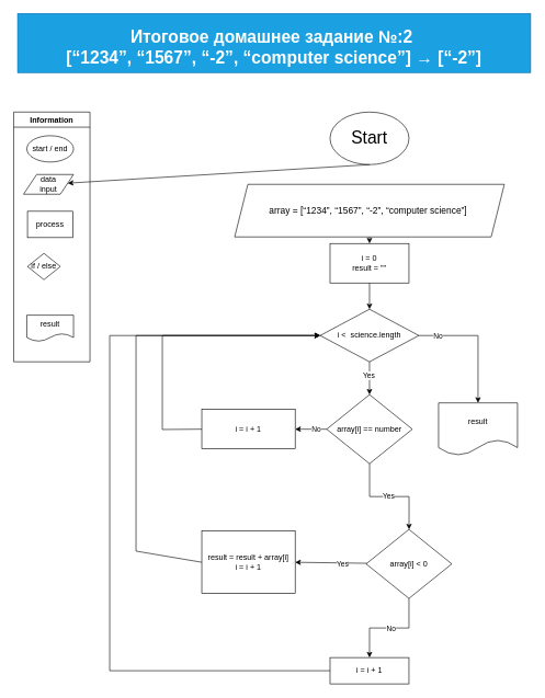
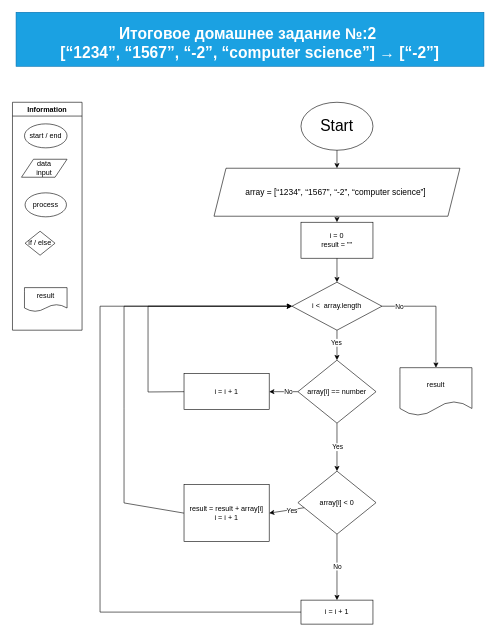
  <mxCell id="0" />
  <mxCell id="1" parent="0" />
  <mxCell id="2" value="Start" style="ellipse;whiteSpace=wrap;html=1;fontSize=26;fontFamily=Helvetica;" parent="1" vertex="1"><mxGeometry x="501" y="170" width="120" height="80" as="geometry" /></mxCell>
- <mxCell id="3" value="" style="endArrow=classic;html=1;rounded=0;exitX=0.5;exitY=1;exitDx=0;exitDy=0;" parent="1" source="2" target="7" edge="1"><mxGeometry width="50" height="50" relative="1" as="geometry"><mxPoint x="571" y="480" as="sourcePoint" /><mxPoint x="561" y="290" as="targetPoint" /></mxGeometry></mxCell>
+ <mxCell id="3" value="" style="endArrow=classic;html=1;rounded=0;exitX=0.5;exitY=1;exitDx=0;exitDy=0;entryX=0.5;entryY=0;entryDx=0;entryDy=0;" parent="1" source="2" target="11" edge="1"><mxGeometry width="50" height="50" relative="1" as="geometry"><mxPoint x="571" y="480" as="sourcePoint" /><mxPoint x="561" y="290" as="targetPoint" /></mxGeometry></mxCell>
  <mxCell id="4" value="&lt;br style=&quot;border-color: var(--border-color);&quot;&gt;Итоговое домашнее задание №:2&amp;nbsp;&lt;br style=&quot;border-color: var(--border-color);&quot;&gt;[“1234”, “1567”, “-2”, “computer science”] → [“-2”]" style="text;html=1;spacing=5;spacingTop=-20;whiteSpace=wrap;overflow=hidden;rounded=0;fillColor=#1ba1e2;strokeColor=#006EAF;fontColor=#ffffff;align=center;fontStyle=1;fontSize=26;" parent="1" vertex="1"><mxGeometry x="26" y="20" width="780" height="90" as="geometry" /></mxCell>
  <mxCell id="5" value="Information" style="swimlane;whiteSpace=wrap;html=1;" parent="1" vertex="1"><mxGeometry x="20" y="170" width="116" height="380" as="geometry"><mxRectangle x="14" y="100" width="140" height="30" as="alternateBounds" /></mxGeometry></mxCell>
  <mxCell id="6" value="start / end" style="ellipse;whiteSpace=wrap;html=1;" parent="5" vertex="1"><mxGeometry x="20" y="36" width="71" height="40" as="geometry" /></mxCell>
  <mxCell id="7" value="data &lt;br&gt;input" style="shape=parallelogram;perimeter=parallelogramPerimeter;whiteSpace=wrap;html=1;fixedSize=1;" parent="5" vertex="1"><mxGeometry x="15" y="95" width="76" height="30" as="geometry" /></mxCell>
- <mxCell id="8" value="process" style="rounded=0;whiteSpace=wrap;html=1;" parent="5" vertex="1"><mxGeometry x="21" y="151" width="69" height="40" as="geometry" /></mxCell>
+ <mxCell id="8" value="process" style="ellipse;whiteSpace=wrap;html=1;" parent="5" vertex="1"><mxGeometry x="21" y="151" width="69" height="40" as="geometry" /></mxCell>
  <mxCell id="9" value="result" style="shape=document;whiteSpace=wrap;html=1;boundedLbl=1;" parent="5" vertex="1"><mxGeometry x="20" y="309" width="71" height="40" as="geometry" /></mxCell>
  <mxCell id="10" value="if / else" style="rhombus;whiteSpace=wrap;html=1;" parent="5" vertex="1"><mxGeometry x="21" y="215" width="50" height="40" as="geometry" /></mxCell>
  <mxCell id="11" value="array =&amp;nbsp;[“1234”, “1567”, “-2”, “computer science”]&amp;nbsp;" style="shape=parallelogram;perimeter=parallelogramPerimeter;whiteSpace=wrap;html=1;fixedSize=1;fontSize=14;" parent="1" vertex="1"><mxGeometry x="356" y="280" width="410" height="80" as="geometry" /></mxCell>
  <mxCell id="12" value="" style="endArrow=classic;html=1;rounded=0;exitX=0.5;exitY=1;exitDx=0;exitDy=0;entryX=0.5;entryY=0;entryDx=0;entryDy=0;" parent="1" source="11" target="13" edge="1"><mxGeometry width="50" height="50" relative="1" as="geometry"><mxPoint x="561" y="350" as="sourcePoint" /><mxPoint x="561" y="570" as="targetPoint" /></mxGeometry></mxCell>
  <mxCell id="13" value="i = 0&lt;br&gt;result = &quot;&quot;" style="rounded=0;whiteSpace=wrap;html=1;" parent="1" vertex="1"><mxGeometry x="501" y="370" width="120" height="60" as="geometry" /></mxCell>
  <mxCell id="14" value="" style="endArrow=classic;html=1;rounded=0;exitX=0.5;exitY=1;exitDx=0;exitDy=0;entryX=0.5;entryY=0;entryDx=0;entryDy=0;" parent="1" source="13" target="15" edge="1"><mxGeometry width="50" height="50" relative="1" as="geometry"><mxPoint x="561" y="460" as="sourcePoint" /><mxPoint x="561" y="570" as="targetPoint" /></mxGeometry></mxCell>
- <mxCell id="15" value="i &amp;lt;&amp;nbsp;&amp;nbsp;science.length" style="rhombus;whiteSpace=wrap;html=1;" parent="1" vertex="1"><mxGeometry x="486" y="470" width="150" height="80" as="geometry" /></mxCell>
+ <mxCell id="15" value="i &amp;lt;&amp;nbsp;&amp;nbsp;array.length" style="rhombus;whiteSpace=wrap;html=1;" parent="1" vertex="1"><mxGeometry x="486" y="470" width="150" height="80" as="geometry" /></mxCell>
  <mxCell id="16" value="" style="endArrow=classic;html=1;rounded=0;exitX=0.5;exitY=1;exitDx=0;exitDy=0;entryX=0.5;entryY=0;entryDx=0;entryDy=0;" parent="1" source="15" target="20" edge="1"><mxGeometry width="50" height="50" relative="1" as="geometry"><mxPoint x="561" y="550" as="sourcePoint" /><mxPoint x="561" y="595" as="targetPoint" /><Array as="points" /></mxGeometry></mxCell>
  <mxCell id="17" value="Yes" style="edgeLabel;html=1;align=center;verticalAlign=middle;resizable=0;points=[];" parent="16" vertex="1" connectable="0"><mxGeometry x="-0.164" y="-1" relative="1" as="geometry"><mxPoint as="offset" /></mxGeometry></mxCell>
  <mxCell id="18" value="" style="edgeStyle=orthogonalEdgeStyle;rounded=0;orthogonalLoop=1;jettySize=auto;html=1;" edge="1" parent="1" source="20" target="30"><mxGeometry relative="1" as="geometry" /></mxCell>
  <mxCell id="19" value="Yes" style="edgeLabel;html=1;align=center;verticalAlign=middle;resizable=0;points=[];" vertex="1" connectable="0" parent="18"><mxGeometry x="-0.025" y="1" relative="1" as="geometry"><mxPoint as="offset" /></mxGeometry></mxCell>
  <mxCell id="20" value="array[i] == number" style="rhombus;whiteSpace=wrap;html=1;" parent="1" vertex="1"><mxGeometry x="495.87" y="600" width="130.25" height="105" as="geometry" /></mxCell>
  <mxCell id="21" value="i = i + 1" style="rounded=0;whiteSpace=wrap;html=1;" parent="1" vertex="1"><mxGeometry x="306" y="622.5" width="142" height="60" as="geometry" /></mxCell>
  <mxCell id="22" value="" style="endArrow=classic;html=1;rounded=0;exitX=0;exitY=0.5;exitDx=0;exitDy=0;entryX=1;entryY=0.5;entryDx=0;entryDy=0;" parent="1" source="20" target="21" edge="1"><mxGeometry width="50" height="50" relative="1" as="geometry"><mxPoint x="653.12" y="680" as="sourcePoint" /><mxPoint x="703.12" y="630" as="targetPoint" /></mxGeometry></mxCell>
  <mxCell id="23" value="No" style="edgeLabel;html=1;align=center;verticalAlign=middle;resizable=0;points=[];" parent="22" vertex="1" connectable="0"><mxGeometry x="-0.342" relative="1" as="geometry"><mxPoint as="offset" /></mxGeometry></mxCell>
  <mxCell id="24" value="i = i + 1" style="whiteSpace=wrap;html=1;" parent="1" vertex="1"><mxGeometry x="501" y="1000" width="120" height="40" as="geometry" /></mxCell>
  <mxCell id="25" value="" style="endArrow=classic;html=1;rounded=0;exitX=0;exitY=0.5;exitDx=0;exitDy=0;entryX=0;entryY=0.5;entryDx=0;entryDy=0;" parent="1" source="24" target="15" edge="1"><mxGeometry width="50" height="50" relative="1" as="geometry"><mxPoint x="396" y="750" as="sourcePoint" /><mxPoint x="446" y="700" as="targetPoint" /><Array as="points"><mxPoint x="166" y="1020" /><mxPoint x="166" y="510" /></Array></mxGeometry></mxCell>
  <mxCell id="26" value="" style="endArrow=classic;html=1;rounded=0;exitX=0;exitY=0.5;exitDx=0;exitDy=0;entryX=0;entryY=0.5;entryDx=0;entryDy=0;" parent="1" source="21" target="15" edge="1"><mxGeometry width="50" height="50" relative="1" as="geometry"><mxPoint x="256" y="710" as="sourcePoint" /><mxPoint x="506" y="510" as="targetPoint" /><Array as="points"><mxPoint x="246" y="653" /><mxPoint x="246" y="510" /></Array></mxGeometry></mxCell>
  <mxCell id="27" value="" style="endArrow=classic;html=1;rounded=0;exitX=1;exitY=0.5;exitDx=0;exitDy=0;entryX=0.5;entryY=0;entryDx=0;entryDy=0;" parent="1" source="15" target="29" edge="1"><mxGeometry width="50" height="50" relative="1" as="geometry"><mxPoint x="610" y="510" as="sourcePoint" /><mxPoint x="726" y="690" as="targetPoint" /><Array as="points"><mxPoint x="726" y="510" /></Array></mxGeometry></mxCell>
  <mxCell id="28" value="No" style="edgeLabel;html=1;align=center;verticalAlign=middle;resizable=0;points=[];" parent="27" vertex="1" connectable="0"><mxGeometry x="-0.711" relative="1" as="geometry"><mxPoint as="offset" /></mxGeometry></mxCell>
  <mxCell id="29" value="result" style="shape=document;whiteSpace=wrap;html=1;boundedLbl=1;" parent="1" vertex="1"><mxGeometry x="666" y="612.5" width="120" height="80" as="geometry" /></mxCell>
- <mxCell id="30" value="array[i] &amp;lt; 0" style="rhombus;whiteSpace=wrap;html=1;" vertex="1" parent="1"><mxGeometry x="555.87" y="805" width="130.25" height="105" as="geometry" /></mxCell>
+ <mxCell id="30" value="array[i] &amp;lt; 0" style="rhombus;whiteSpace=wrap;html=1;" vertex="1" parent="1"><mxGeometry x="495.87" y="785" width="130.25" height="105" as="geometry" /></mxCell>
  <mxCell id="31" value="result = result + array[i]&lt;br&gt;i = i + 1" style="rounded=0;whiteSpace=wrap;html=1;" vertex="1" parent="1"><mxGeometry x="306" y="807.5" width="142" height="95" as="geometry" /></mxCell>
  <mxCell id="32" value="" style="edgeStyle=orthogonalEdgeStyle;rounded=0;orthogonalLoop=1;jettySize=auto;html=1;exitX=0.5;exitY=1;exitDx=0;exitDy=0;entryX=0.5;entryY=0;entryDx=0;entryDy=0;" edge="1" parent="1" source="30" target="24"><mxGeometry relative="1" as="geometry"><mxPoint x="571" y="715" as="sourcePoint" /><mxPoint x="571" y="795" as="targetPoint" /></mxGeometry></mxCell>
  <mxCell id="33" value="No" style="edgeLabel;html=1;align=center;verticalAlign=middle;resizable=0;points=[];" vertex="1" connectable="0" parent="32"><mxGeometry x="-0.025" y="1" relative="1" as="geometry"><mxPoint as="offset" /></mxGeometry></mxCell>
  <mxCell id="34" value="" style="endArrow=classic;html=1;rounded=0;entryX=1;entryY=0.5;entryDx=0;entryDy=0;" edge="1" parent="1" source="30" target="31"><mxGeometry width="50" height="50" relative="1" as="geometry"><mxPoint x="506" y="663" as="sourcePoint" /><mxPoint x="458" y="663" as="targetPoint" /></mxGeometry></mxCell>
  <mxCell id="35" value="No" style="edgeLabel;html=1;align=center;verticalAlign=middle;resizable=0;points=[];" vertex="1" connectable="0" parent="34"><mxGeometry x="-0.342" relative="1" as="geometry"><mxPoint as="offset" /></mxGeometry></mxCell>
  <mxCell id="36" value="Yes" style="edgeLabel;html=1;align=center;verticalAlign=middle;resizable=0;points=[];" vertex="1" connectable="0" parent="34"><mxGeometry x="-0.295" y="1" relative="1" as="geometry"><mxPoint as="offset" /></mxGeometry></mxCell>
  <mxCell id="37" value="" style="endArrow=classic;html=1;rounded=0;exitX=0;exitY=0.5;exitDx=0;exitDy=0;" edge="1" parent="1" source="31"><mxGeometry width="50" height="50" relative="1" as="geometry"><mxPoint x="66" y="820" as="sourcePoint" /><mxPoint x="486" y="510" as="targetPoint" /><Array as="points"><mxPoint x="206" y="838" /><mxPoint x="206" y="680" /><mxPoint x="206" y="510" /></Array></mxGeometry></mxCell>
